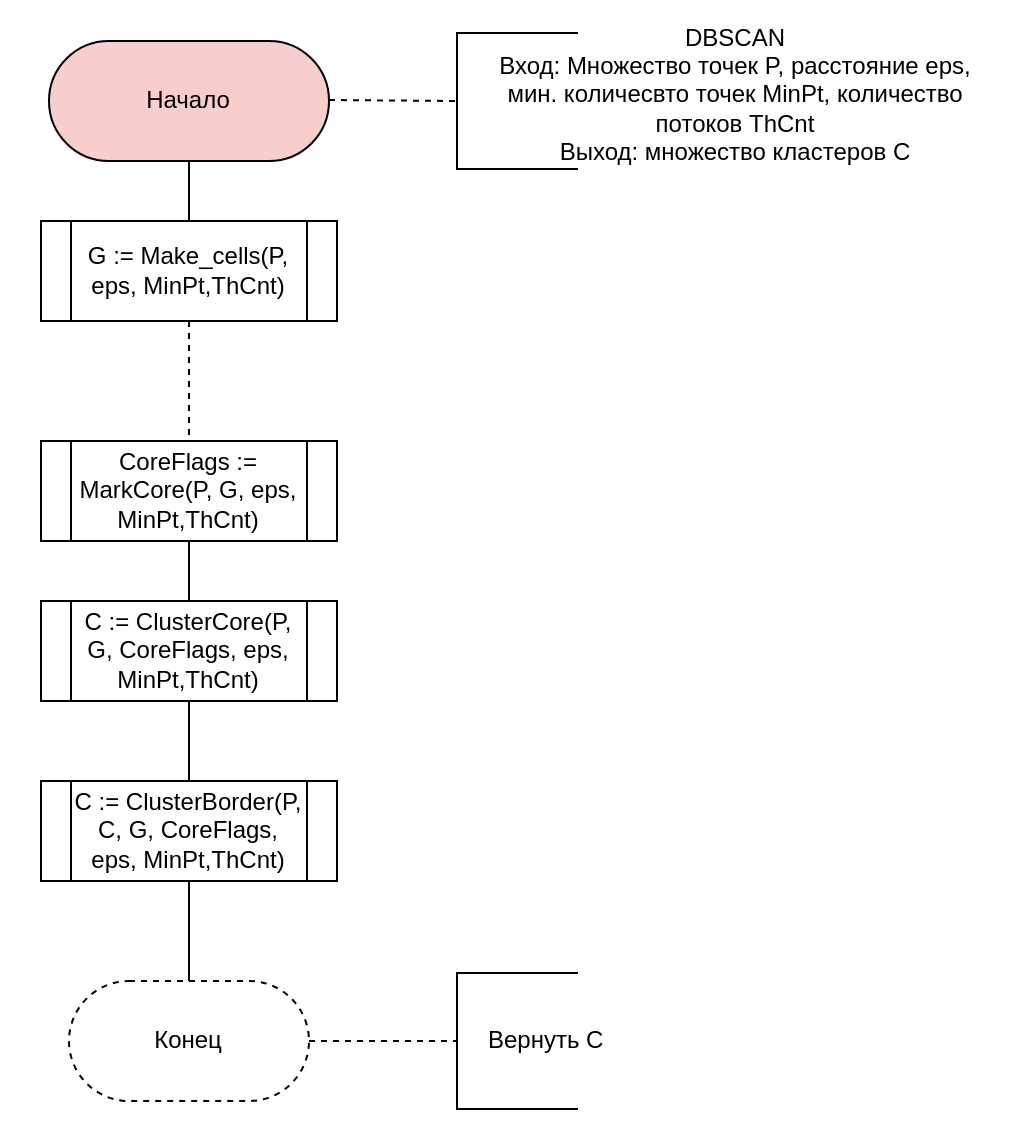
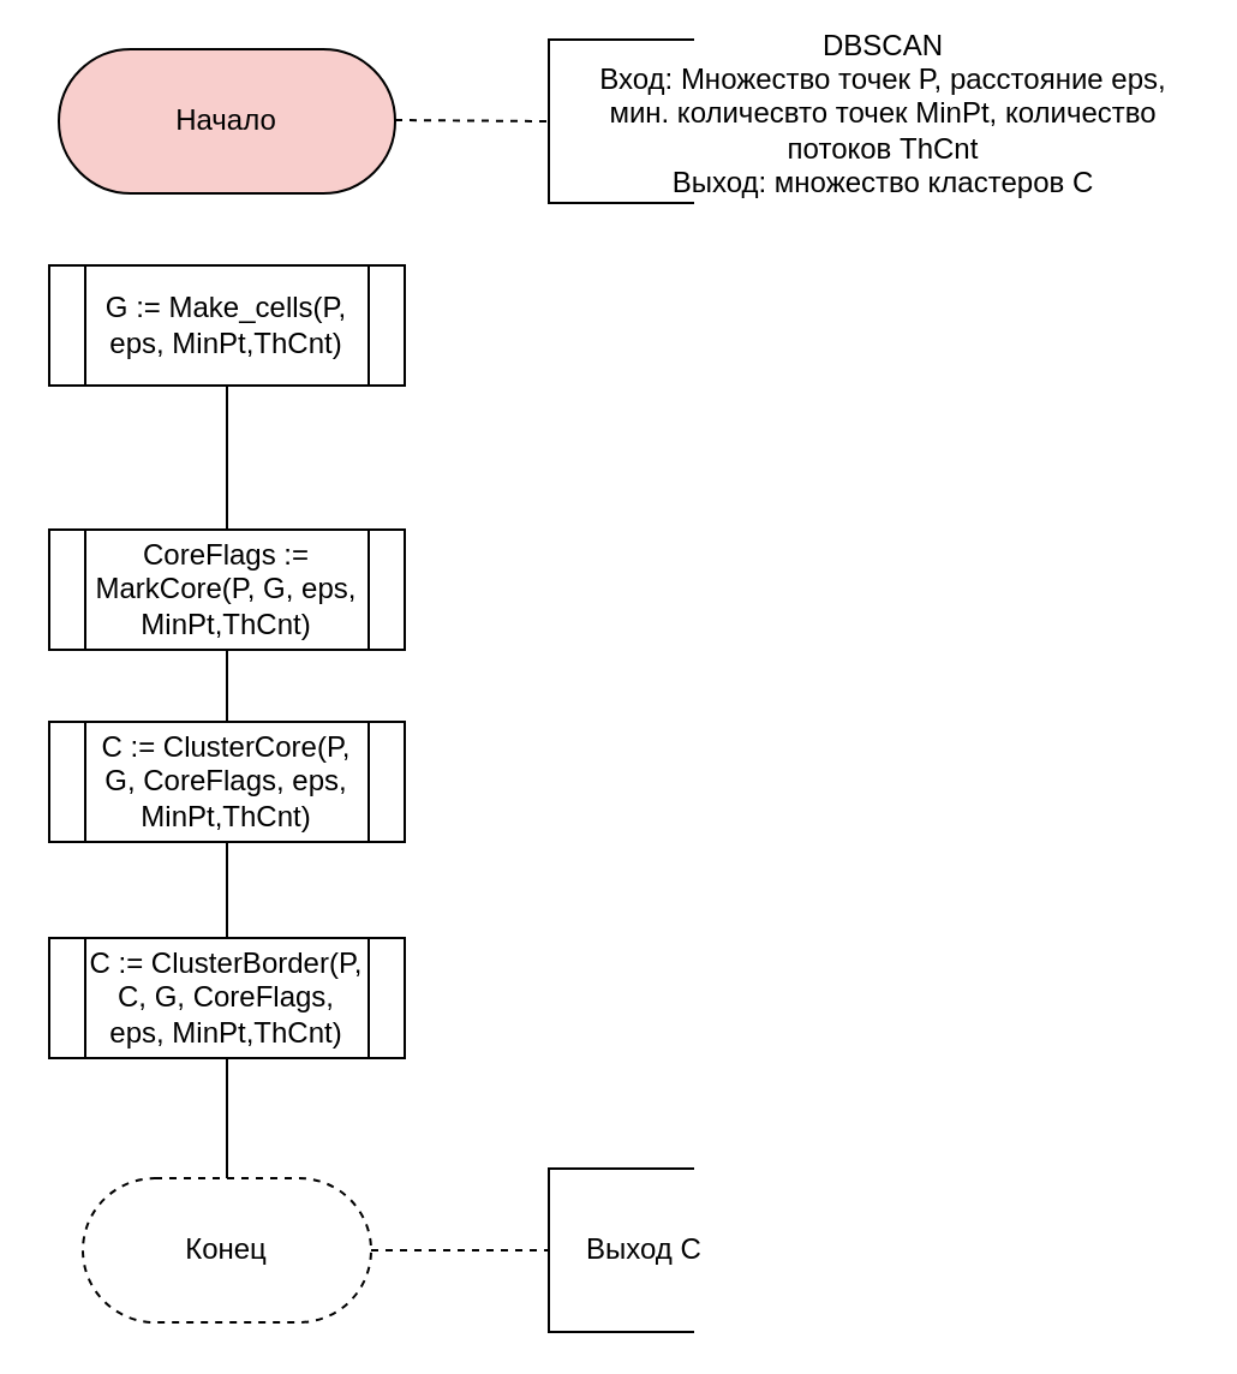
  <mxCell id="0" />
  <mxCell id="1" parent="0" />
  <mxCell id="2" value="Начало" style="rounded=1;whiteSpace=wrap;html=1;arcSize=50;fillColor=#f8cecc;" parent="1" vertex="1"><mxGeometry x="24" y="20" width="140" height="60" as="geometry" /></mxCell>
  <mxCell id="3" value="DBSCAN&lt;br&gt;Вход: Множество точек P, расстояние eps, мин. количесвто точек MinPt, количество потоков ThCnt&lt;br&gt;Выход: множество кластеров C" style="text;html=1;strokeColor=none;fillColor=none;align=center;verticalAlign=middle;whiteSpace=wrap;rounded=0;" parent="1" vertex="1"><mxGeometry x="242" y="27" width="250.5" height="40" as="geometry" /></mxCell>
  <mxCell id="4" value="Конец" style="rounded=1;whiteSpace=wrap;html=1;arcSize=50;dashed=1;" parent="1" vertex="1"><mxGeometry x="34" y="490" width="120" height="60" as="geometry" /></mxCell>
- <mxCell id="5" value="Вернуть C" style="text;html=1;resizable=0;points=[];autosize=1;align=left;verticalAlign=top;spacingTop=-4;" parent="1" vertex="1"><mxGeometry x="242" y="510" width="80" height="20" as="geometry" /></mxCell>
+ <mxCell id="5" value="Выход C" style="text;html=1;resizable=0;points=[];autosize=1;align=left;verticalAlign=top;spacingTop=-4;" parent="1" vertex="1"><mxGeometry x="242" y="510" width="80" height="20" as="geometry" /></mxCell>
  <mxCell id="6" value="" style="edgeStyle=orthogonalEdgeStyle;rounded=0;orthogonalLoop=1;jettySize=auto;html=1;endArrow=none;endFill=0;exitX=0.5;exitY=1;exitDx=0;exitDy=0;" parent="1" source="15" target="4" edge="1"><mxGeometry relative="1" as="geometry"><mxPoint x="95.5" y="770" as="sourcePoint" /></mxGeometry></mxCell>
  <mxCell id="7" value="" style="endArrow=none;dashed=1;html=1;exitX=1;exitY=0.5;exitDx=0;exitDy=0;entryX=0.5;entryY=1;entryDx=0;entryDy=0;" parent="1" source="4" target="10" edge="1"><mxGeometry width="50" height="50" relative="1" as="geometry"><mxPoint x="127.5" y="600" as="sourcePoint" /><mxPoint x="207.5" y="970" as="targetPoint" /></mxGeometry></mxCell>
  <mxCell id="8" value="" style="shape=partialRectangle;whiteSpace=wrap;html=1;bottom=1;right=1;left=1;top=0;fillColor=none;routingCenterX=-0.5;rotation=90;" parent="1" vertex="1"><mxGeometry x="224" y="20" width="68" height="60" as="geometry" /></mxCell>
  <mxCell id="9" value="" style="endArrow=none;dashed=1;html=1;entryX=0.5;entryY=1;entryDx=0;entryDy=0;" parent="1" target="8" edge="1"><mxGeometry width="50" height="50" relative="1" as="geometry"><mxPoint x="164" y="49.5" as="sourcePoint" /><mxPoint x="204" y="50" as="targetPoint" /></mxGeometry></mxCell>
  <mxCell id="10" value="" style="shape=partialRectangle;whiteSpace=wrap;html=1;bottom=1;right=1;left=1;top=0;fillColor=none;routingCenterX=-0.5;rotation=90;" parent="1" vertex="1"><mxGeometry x="224" y="490" width="68" height="60" as="geometry" /></mxCell>
- <mxCell id="11" value="" style="endArrow=none;html=1;entryX=0.5;entryY=1;entryDx=0;entryDy=0;exitX=0.5;exitY=0;exitDx=0;exitDy=0;" parent="1" target="2" edge="1" source="17"><mxGeometry width="50" height="50" relative="1" as="geometry"><mxPoint x="94" y="110" as="sourcePoint" /><mxPoint x="-6" y="100" as="targetPoint" /></mxGeometry></mxCell>
  <mxCell id="12" value="C := ClusterCore(P, G, CoreFlags, eps, MinPt,ThCnt)" style="shape=process;whiteSpace=wrap;html=1;backgroundOutline=1;" parent="1" vertex="1"><mxGeometry x="20" y="300" width="148" height="50" as="geometry" /></mxCell>
  <mxCell id="13" value="" style="endArrow=none;html=1;entryX=0.5;entryY=1;entryDx=0;entryDy=0;exitX=0.5;exitY=0;exitDx=0;exitDy=0;" parent="1" source="15" target="12" edge="1"><mxGeometry width="50" height="50" relative="1" as="geometry"><mxPoint x="94" y="520" as="sourcePoint" /><mxPoint x="14" y="580" as="targetPoint" /></mxGeometry></mxCell>
  <mxCell id="14" value="" style="edgeStyle=orthogonalEdgeStyle;rounded=0;orthogonalLoop=1;jettySize=auto;html=1;endArrow=none;endFill=0;exitX=0.5;exitY=1;exitDx=0;exitDy=0;" parent="1" source="18" target="12" edge="1"><mxGeometry relative="1" as="geometry"><mxPoint x="95" y="410" as="sourcePoint" /></mxGeometry></mxCell>
  <mxCell id="15" value="C := ClusterBorder(P, C, G, CoreFlags, eps, MinPt,ThCnt)" style="shape=process;whiteSpace=wrap;html=1;backgroundOutline=1;" vertex="1" parent="1"><mxGeometry x="20" y="390" width="148" height="50" as="geometry" /></mxCell>
- <mxCell id="16" style="edgeStyle=orthogonalEdgeStyle;rounded=0;orthogonalLoop=1;jettySize=auto;html=1;endArrow=none;endFill=0;dashed=1;" edge="1" parent="1" source="17" target="18"><mxGeometry relative="1" as="geometry" /></mxCell>
+ <mxCell id="16" style="edgeStyle=orthogonalEdgeStyle;rounded=0;orthogonalLoop=1;jettySize=auto;html=1;endArrow=none;endFill=0;" edge="1" parent="1" source="17" target="18"><mxGeometry relative="1" as="geometry" /></mxCell>
  <mxCell id="17" value="G := Make_cells(P, eps, MinPt,ThCnt)" style="shape=process;whiteSpace=wrap;html=1;backgroundOutline=1;" vertex="1" parent="1"><mxGeometry x="20" y="110" width="148" height="50" as="geometry" /></mxCell>
  <mxCell id="18" value="CoreFlags := MarkCore(P, G, eps, MinPt,ThCnt)" style="shape=process;whiteSpace=wrap;html=1;backgroundOutline=1;" vertex="1" parent="1"><mxGeometry x="20" y="220" width="148" height="50" as="geometry" /></mxCell>
